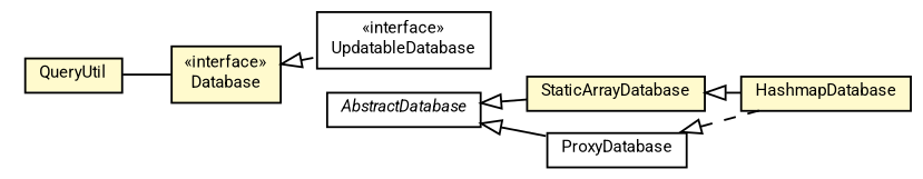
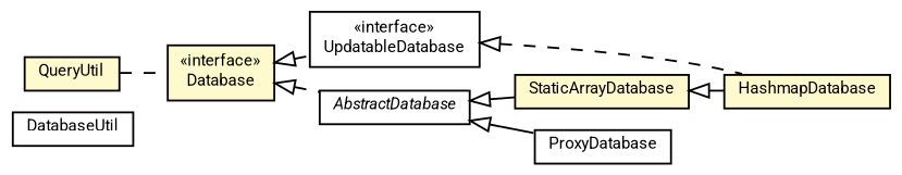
  digraph {
    fontname=Roboto
    nodesep=0.15
    rankdir=LR
    ranksep=0.25
    node [fontcolor=black fontname=Roboto fontsize=8 margin=0 shape=plaintext]
    edge [arrowtail=empty color=black dir=back fontname=Roboto fontsize=7 labelfontname=Roboto labelfontsize=7 weight=9]
+   n1 [height=0 label=<<table title="de.lmu.ifi.dbs.elki.database.DatabaseUtil" border="0" cellborder="1" cellspacing="0" cellpadding="2" href="DatabaseUtil.html" target="_parent"> 		<tr><td><table border="0" cellspacing="0" cellpadding="1"> 		<tr><td align="center" balign="center"> <font face="Roboto">DatabaseUtil</font> </td></tr> 		</table></td></tr> 		</table>> width=0]
    n2 [height=0 label=<<table title="de.lmu.ifi.dbs.elki.database.UpdatableDatabase" border="0" cellborder="1" cellspacing="0" cellpadding="2" href="UpdatableDatabase.html" target="_parent"> 		<tr><td><table border="0" cellspacing="0" cellpadding="1"> 		<tr><td align="center" balign="center"> &#171;interface&#187; </td></tr> 		<tr><td align="center" balign="center"> <font face="Roboto">UpdatableDatabase</font> </td></tr> 		</table></td></tr> 		</table>> width=0]
    n3 [height=0 label=<<table title="de.lmu.ifi.dbs.elki.database.HashmapDatabase" border="0" cellborder="1" cellspacing="0" cellpadding="2" bgcolor="LemonChiffon" href="HashmapDatabase.html" target="_parent"> 		<tr><td><table border="0" cellspacing="0" cellpadding="1"> 		<tr><td align="center" balign="center"> <font face="Roboto">HashmapDatabase</font> </td></tr> 		</table></td></tr> 		</table>> width=0]
    n4 [height=0 label=<<table title="de.lmu.ifi.dbs.elki.database.Database" border="0" cellborder="1" cellspacing="0" cellpadding="2" bgcolor="LemonChiffon" href="Database.html" target="_parent"> 		<tr><td><table border="0" cellspacing="0" cellpadding="1"> 		<tr><td align="center" balign="center"> &#171;interface&#187; </td></tr> 		<tr><td align="center" balign="center"> <font face="Roboto">Database</font> </td></tr> 		</table></td></tr> 		</table>> width=0]
    n5 [height=0 label=<<table title="de.lmu.ifi.dbs.elki.database.AbstractDatabase" border="0" cellborder="1" cellspacing="0" cellpadding="2" href="AbstractDatabase.html" target="_parent"> 		<tr><td><table border="0" cellspacing="0" cellpadding="1"> 		<tr><td align="center" balign="center"> <font face="Roboto"><i>AbstractDatabase</i></font> </td></tr> 		</table></td></tr> 		</table>> width=0]
    n6 [height=0 label=<<table title="de.lmu.ifi.dbs.elki.database.StaticArrayDatabase" border="0" cellborder="1" cellspacing="0" cellpadding="2" bgcolor="LemonChiffon" href="StaticArrayDatabase.html" target="_parent"> 		<tr><td><table border="0" cellspacing="0" cellpadding="1"> 		<tr><td align="center" balign="center"> <font face="Roboto">StaticArrayDatabase</font> </td></tr> 		</table></td></tr> 		</table>> width=0]
    n7 [height=0 label=<<table title="de.lmu.ifi.dbs.elki.database.ProxyDatabase" border="0" cellborder="1" cellspacing="0" cellpadding="2" href="ProxyDatabase.html" target="_parent"> 		<tr><td><table border="0" cellspacing="0" cellpadding="1"> 		<tr><td align="center" balign="center"> <font face="Roboto">ProxyDatabase</font> </td></tr> 		</table></td></tr> 		</table>> width=0]
    n8 [height=0 label=<<table title="de.lmu.ifi.dbs.elki.database.QueryUtil" border="0" cellborder="1" cellspacing="0" cellpadding="2" bgcolor="LemonChiffon" href="QueryUtil.html" target="_parent"> 		<tr><td><table border="0" cellspacing="0" cellpadding="1"> 		<tr><td align="center" balign="center"> <font face="Roboto">QueryUtil</font> </td></tr> 		</table></td></tr> 		</table>> width=0]
-   n7 -> n3 [style=dashed]
+   n2 -> n3 [style=dashed]
    n4 -> n2 [style=dashed]
+   n4 -> n5 [style=dashed]
    n5 -> n6 [weight=10]
    n5 -> n7 [weight=10]
    n6 -> n3 [weight=10]
-   n8 -> n4 [arrowhead=none weight=2 arrowtail="" dir=""]
+   n8 -> n4 [arrowhead=none weight=2 style=dashed arrowtail="" dir=""]
  }
